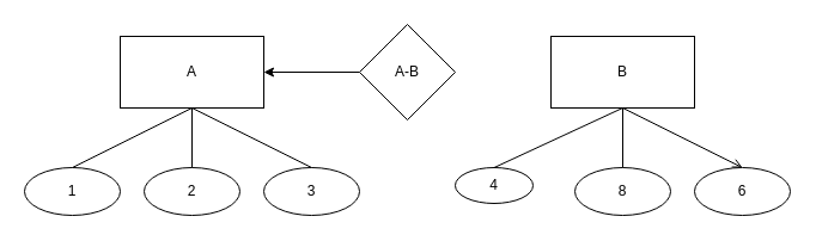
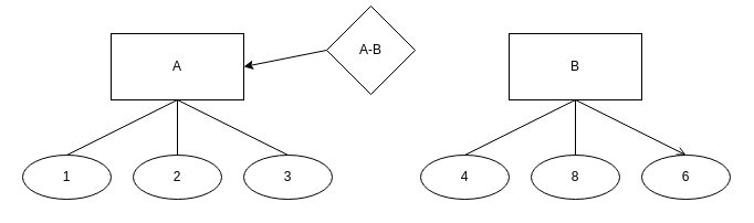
  <mxCell id="0" />
  <mxCell id="1" parent="0" />
  <mxCell id="2" value="B" style="rounded=0;whiteSpace=wrap;html=1;" vertex="1" parent="1"><mxGeometry x="460" y="30" width="120" height="60" as="geometry" /></mxCell>
  <mxCell id="3" value="A" style="rounded=0;whiteSpace=wrap;html=1;" vertex="1" parent="1"><mxGeometry x="100" y="30" width="120" height="60" as="geometry" /></mxCell>
  <mxCell id="4" value="1" style="ellipse;whiteSpace=wrap;html=1;" vertex="1" parent="1"><mxGeometry x="20" y="140" width="80" height="40" as="geometry" /></mxCell>
  <mxCell id="5" value="2" style="ellipse;whiteSpace=wrap;html=1;" vertex="1" parent="1"><mxGeometry x="120" y="140" width="80" height="40" as="geometry" /></mxCell>
  <mxCell id="6" value="3" style="ellipse;whiteSpace=wrap;html=1;" vertex="1" parent="1"><mxGeometry x="220" y="140" width="80" height="40" as="geometry" /></mxCell>
- <mxCell id="7" value="4" style="ellipse;whiteSpace=wrap;html=1;" vertex="1" parent="1"><mxGeometry x="380" y="140" width="65" height="30" as="geometry" /></mxCell>
+ <mxCell id="7" value="4" style="ellipse;whiteSpace=wrap;html=1;" vertex="1" parent="1"><mxGeometry x="380" y="140" width="80" height="40" as="geometry" /></mxCell>
  <mxCell id="8" value="8" style="ellipse;whiteSpace=wrap;html=1;" vertex="1" parent="1"><mxGeometry x="480" y="140" width="80" height="40" as="geometry" /></mxCell>
  <mxCell id="9" value="6" style="ellipse;whiteSpace=wrap;html=1;" vertex="1" parent="1"><mxGeometry x="580" y="140" width="80" height="40" as="geometry" /></mxCell>
  <mxCell id="10" value="" style="endArrow=none;html=1;rounded=0;entryX=0.5;entryY=1;entryDx=0;entryDy=0;exitX=0.5;exitY=0;exitDx=0;exitDy=0;" edge="1" parent="1" source="6" target="3"><mxGeometry width="50" height="50" relative="1" as="geometry"><mxPoint x="260" y="170" as="sourcePoint" /><mxPoint x="310" y="120" as="targetPoint" /></mxGeometry></mxCell>
  <mxCell id="11" value="" style="endArrow=none;html=1;rounded=0;entryX=0.5;entryY=1;entryDx=0;entryDy=0;exitX=0.5;exitY=0;exitDx=0;exitDy=0;" edge="1" parent="1" source="5" target="3"><mxGeometry width="50" height="50" relative="1" as="geometry"><mxPoint x="270" y="150" as="sourcePoint" /><mxPoint x="170" y="100" as="targetPoint" /></mxGeometry></mxCell>
  <mxCell id="12" value="" style="endArrow=none;html=1;rounded=0;entryX=0.5;entryY=1;entryDx=0;entryDy=0;exitX=0.5;exitY=0;exitDx=0;exitDy=0;" edge="1" parent="1" source="4" target="3"><mxGeometry width="50" height="50" relative="1" as="geometry"><mxPoint x="280" y="160" as="sourcePoint" /><mxPoint x="180" y="110" as="targetPoint" /></mxGeometry></mxCell>
  <mxCell id="13" value="" style="endArrow=none;html=1;rounded=0;entryX=0.5;entryY=0;entryDx=0;entryDy=0;exitX=0.5;exitY=1;exitDx=0;exitDy=0;" edge="1" parent="1" source="2" target="7"><mxGeometry width="50" height="50" relative="1" as="geometry"><mxPoint x="290" y="170" as="sourcePoint" /><mxPoint x="190" y="120" as="targetPoint" /></mxGeometry></mxCell>
  <mxCell id="14" value="" style="endArrow=none;html=1;rounded=0;entryX=0.5;entryY=0;entryDx=0;entryDy=0;exitX=0.5;exitY=1;exitDx=0;exitDy=0;" edge="1" parent="1" source="2" target="8"><mxGeometry width="50" height="50" relative="1" as="geometry"><mxPoint x="300" y="180" as="sourcePoint" /><mxPoint x="200" y="130" as="targetPoint" /></mxGeometry></mxCell>
  <mxCell id="15" value="" style="endArrow=open;html=1;rounded=0;entryX=0.5;entryY=0;entryDx=0;entryDy=0;exitX=0.5;exitY=1;exitDx=0;exitDy=0;" edge="1" parent="1" source="2" target="9"><mxGeometry width="50" height="50" relative="1" as="geometry"><mxPoint x="310" y="190" as="sourcePoint" /><mxPoint x="210" y="140" as="targetPoint" /></mxGeometry></mxCell>
- <mxCell id="16" value="A-B" style="rhombus;whiteSpace=wrap;html=1;" vertex="1" parent="1"><mxGeometry x="300" y="20" width="80" height="80" as="geometry" /></mxCell>
+ <mxCell id="16" value="A-B" style="rhombus;whiteSpace=wrap;html=1;" vertex="1" parent="1"><mxGeometry x="295" y="5" width="80" height="80" as="geometry" /></mxCell>
  <mxCell id="17" value="" style="endArrow=classic;html=1;rounded=0;entryX=1;entryY=0.5;entryDx=0;entryDy=0;exitX=0;exitY=0.5;exitDx=0;exitDy=0;" edge="1" parent="1" source="16" target="3"><mxGeometry width="50" height="50" relative="1" as="geometry"><mxPoint x="235" y="85" as="sourcePoint" /><mxPoint x="285" y="35" as="targetPoint" /></mxGeometry></mxCell>
